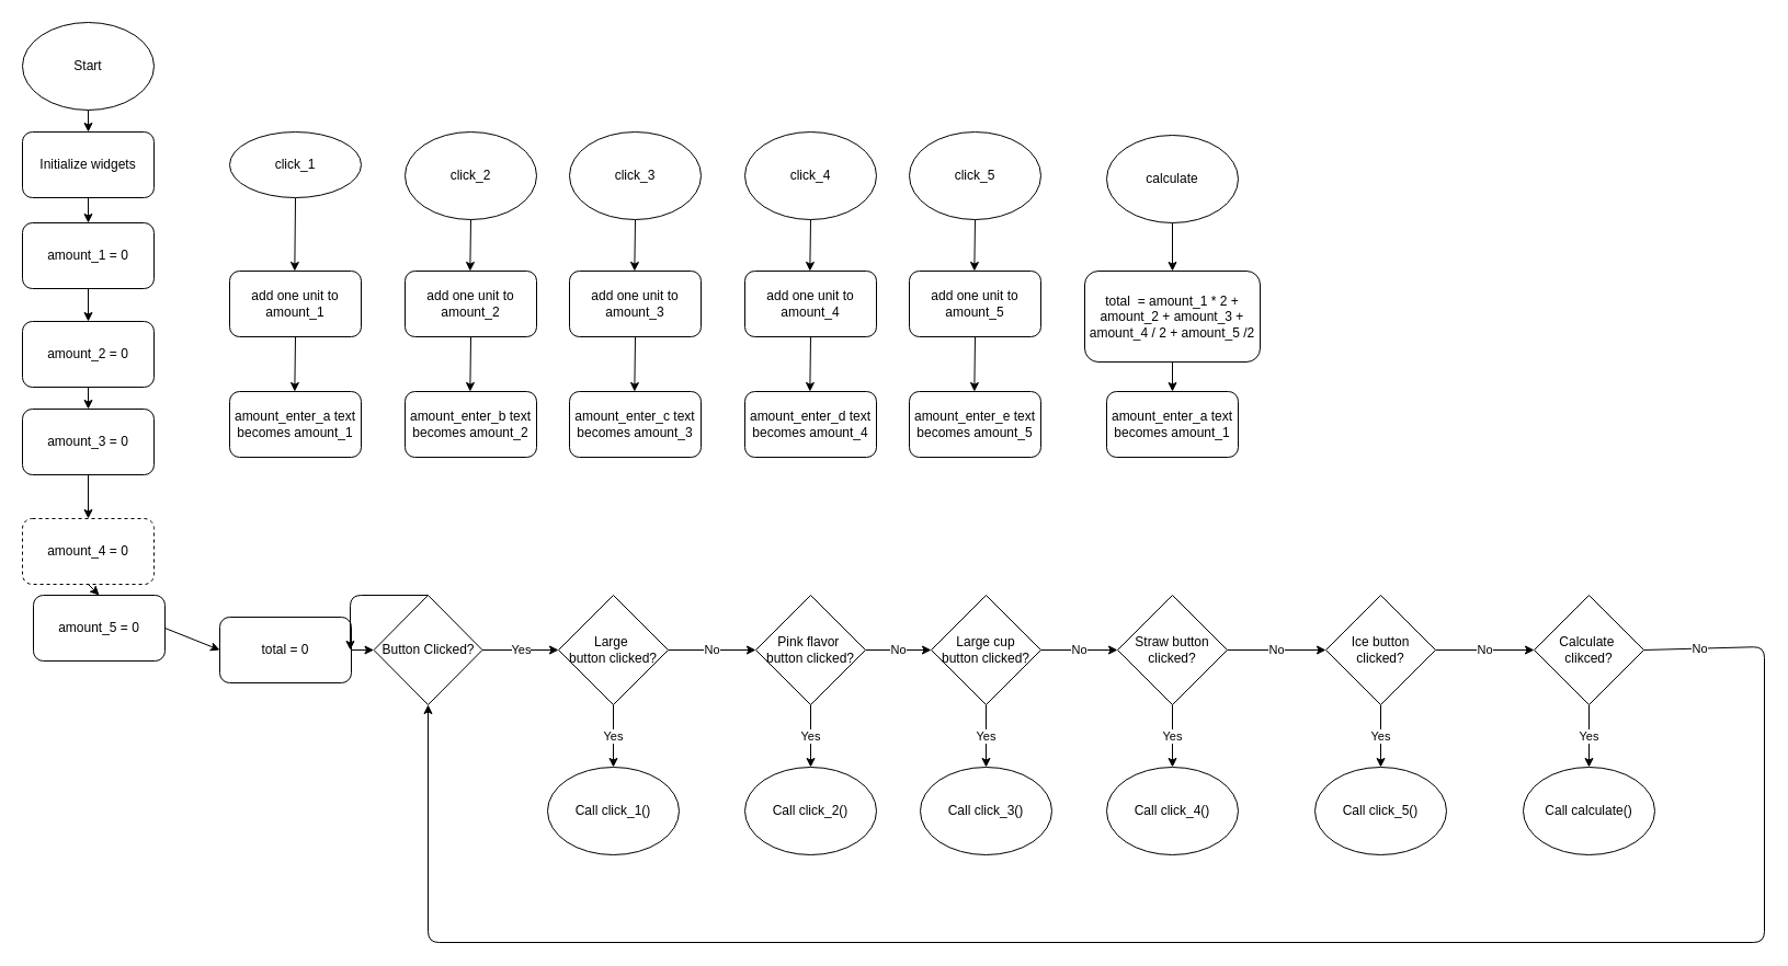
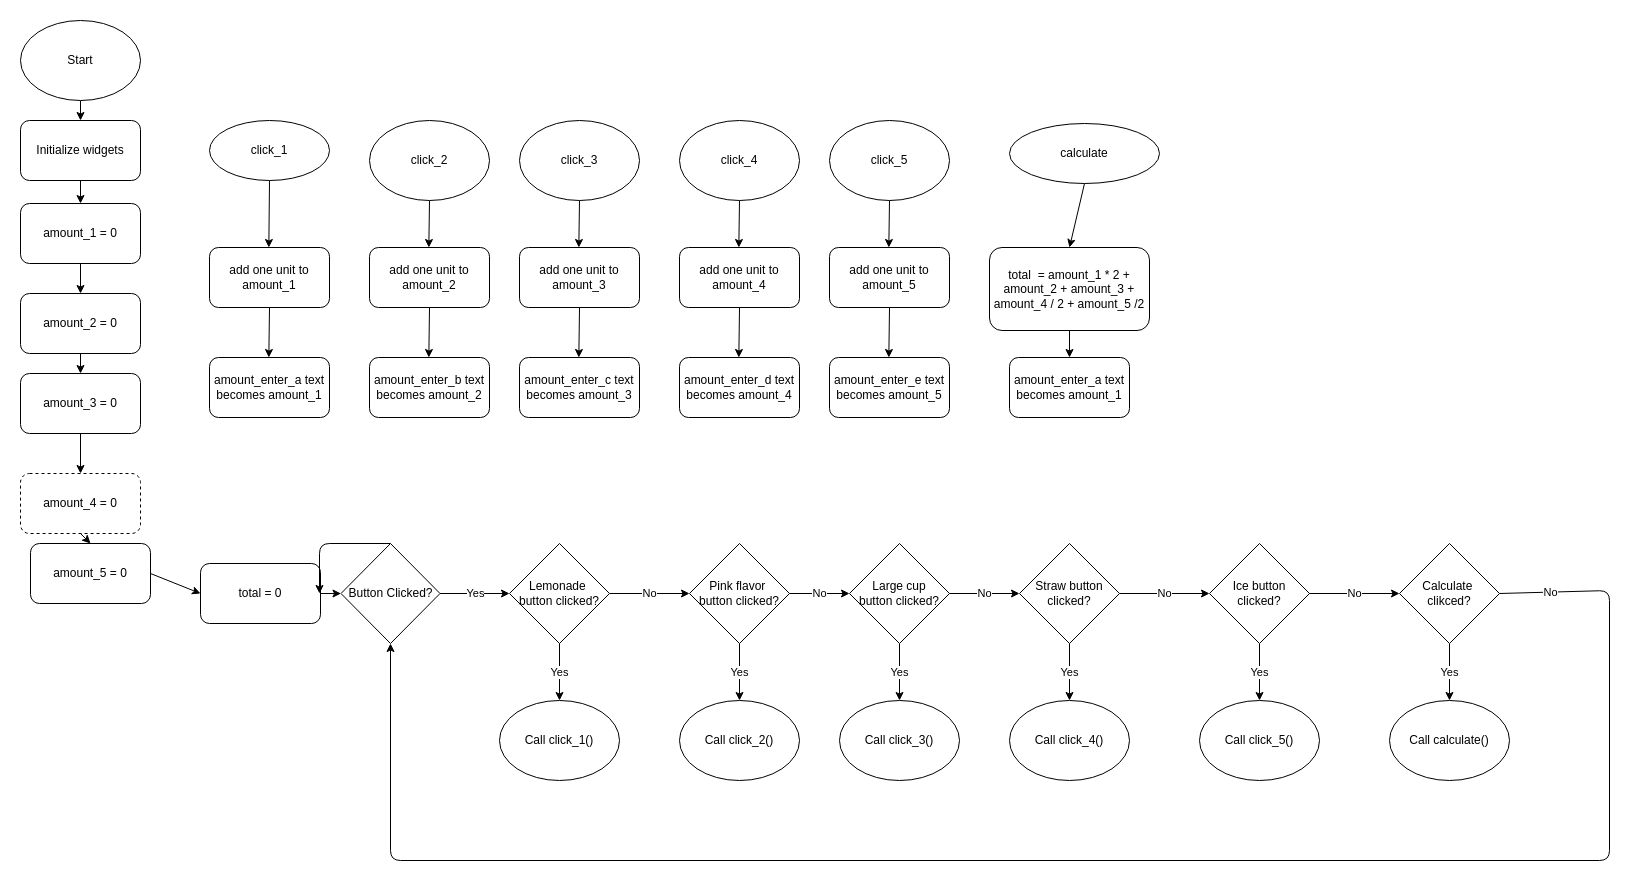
  <mxCell id="0" />
  <mxCell id="1" parent="0" />
  <mxCell id="2" style="edgeStyle=none;html=1;exitX=0.5;exitY=1;exitDx=0;exitDy=0;entryX=0.5;entryY=0;entryDx=0;entryDy=0;" parent="1" source="3" target="5" edge="1"><mxGeometry relative="1" as="geometry" /></mxCell>
  <mxCell id="3" value="amount_1 = 0" style="rounded=1;whiteSpace=wrap;html=1;" parent="1" vertex="1"><mxGeometry x="20" y="203" width="120" height="60" as="geometry" /></mxCell>
  <mxCell id="4" style="edgeStyle=none;html=1;exitX=0.5;exitY=1;exitDx=0;exitDy=0;entryX=0.5;entryY=0;entryDx=0;entryDy=0;" parent="1" source="5" target="7" edge="1"><mxGeometry relative="1" as="geometry" /></mxCell>
  <mxCell id="5" value="&lt;span style=&quot;color: rgb(0, 0, 0);&quot;&gt;amount_2 = 0&lt;/span&gt;" style="rounded=1;whiteSpace=wrap;html=1;" parent="1" vertex="1"><mxGeometry x="20" y="293" width="120" height="60" as="geometry" /></mxCell>
  <mxCell id="6" style="edgeStyle=none;html=1;exitX=0.5;exitY=1;exitDx=0;exitDy=0;" parent="1" source="7" target="9" edge="1"><mxGeometry relative="1" as="geometry" /></mxCell>
  <mxCell id="7" value="&lt;span style=&quot;color: rgb(0, 0, 0);&quot;&gt;amount_3 = 0&lt;/span&gt;" style="rounded=1;whiteSpace=wrap;html=1;" parent="1" vertex="1"><mxGeometry x="20" y="373" width="120" height="60" as="geometry" /></mxCell>
  <mxCell id="8" style="edgeStyle=none;html=1;exitX=0.5;exitY=1;exitDx=0;exitDy=0;entryX=0.5;entryY=0;entryDx=0;entryDy=0;" parent="1" source="9" target="11" edge="1"><mxGeometry relative="1" as="geometry" /></mxCell>
  <mxCell id="9" value="&lt;span style=&quot;color: rgb(0, 0, 0);&quot;&gt;amount_4 = 0&lt;/span&gt;" style="rounded=1;whiteSpace=wrap;html=1;dashed=1;" parent="1" vertex="1"><mxGeometry x="20" y="473" width="120" height="60" as="geometry" /></mxCell>
  <mxCell id="10" style="edgeStyle=none;html=1;exitX=1;exitY=0.5;exitDx=0;exitDy=0;entryX=0;entryY=0.5;entryDx=0;entryDy=0;" parent="1" source="11" target="13" edge="1"><mxGeometry relative="1" as="geometry" /></mxCell>
  <mxCell id="11" value="&lt;span style=&quot;color: rgb(0, 0, 0);&quot;&gt;amount_5 = 0&lt;/span&gt;" style="rounded=1;whiteSpace=wrap;html=1;" parent="1" vertex="1"><mxGeometry x="30" y="543" width="120" height="60" as="geometry" /></mxCell>
  <mxCell id="12" style="edgeStyle=none;html=1;exitX=1;exitY=0.5;exitDx=0;exitDy=0;entryX=0;entryY=0.5;entryDx=0;entryDy=0;" parent="1" source="13" target="14" edge="1"><mxGeometry relative="1" as="geometry"><mxPoint x="240" y="533" as="targetPoint" /></mxGeometry></mxCell>
  <mxCell id="13" value="total = 0" style="rounded=1;whiteSpace=wrap;html=1;" parent="1" vertex="1"><mxGeometry x="200" y="563" width="120" height="60" as="geometry" /></mxCell>
  <mxCell id="14" value="Button Clicked?" style="rhombus;whiteSpace=wrap;html=1;" parent="1" vertex="1"><mxGeometry x="340.5" y="543" width="99" height="100" as="geometry" /></mxCell>
  <mxCell id="15" style="edgeStyle=none;html=1;exitX=0.5;exitY=1;exitDx=0;exitDy=0;entryX=0.5;entryY=0;entryDx=0;entryDy=0;" edge="1" parent="1" source="16" target="75"><mxGeometry relative="1" as="geometry" /></mxCell>
  <mxCell id="16" value="Start" style="ellipse;whiteSpace=wrap;html=1;" parent="1" vertex="1"><mxGeometry x="20" y="20" width="120" height="80" as="geometry" /></mxCell>
  <mxCell id="17" value="Yes" style="edgeStyle=none;html=1;exitX=1;exitY=0.5;exitDx=0;exitDy=0;entryX=0;entryY=0.5;entryDx=0;entryDy=0;" parent="1" source="14" target="22" edge="1"><mxGeometry relative="1" as="geometry"><mxPoint x="430" y="593" as="sourcePoint" /><mxPoint x="510" y="593" as="targetPoint" /></mxGeometry></mxCell>
  <mxCell id="18" value="Yes" style="edgeStyle=none;html=1;exitX=0.5;exitY=1;exitDx=0;exitDy=0;" parent="1" source="20" edge="1"><mxGeometry relative="1" as="geometry"><mxPoint x="1069" y="700" as="targetPoint" /></mxGeometry></mxCell>
  <mxCell id="19" value="No" style="edgeStyle=none;html=1;exitX=1;exitY=0.5;exitDx=0;exitDy=0;" parent="1" source="20" edge="1"><mxGeometry relative="1" as="geometry"><mxPoint x="1209" y="593" as="targetPoint" /></mxGeometry></mxCell>
  <mxCell id="20" value="Straw button&lt;div&gt;clicked?&lt;/div&gt;" style="rhombus;whiteSpace=wrap;html=1;" parent="1" vertex="1"><mxGeometry x="1019" y="543" width="100" height="100" as="geometry" /></mxCell>
  <mxCell id="21" value="No" style="edgeStyle=none;html=1;exitX=1;exitY=0.5;exitDx=0;exitDy=0;" parent="1" source="22" edge="1"><mxGeometry relative="1" as="geometry"><mxPoint x="689" y="593" as="targetPoint" /></mxGeometry></mxCell>
- <mxCell id="22" value="Large&amp;nbsp;&lt;div&gt;button clicked?&lt;/div&gt;" style="rhombus;whiteSpace=wrap;html=1;" parent="1" vertex="1"><mxGeometry x="509" y="543" width="100" height="100" as="geometry" /></mxCell>
+ <mxCell id="22" value="Lemonade&amp;nbsp;&lt;div&gt;button clicked?&lt;/div&gt;" style="rhombus;whiteSpace=wrap;html=1;" parent="1" vertex="1"><mxGeometry x="509" y="543" width="100" height="100" as="geometry" /></mxCell>
  <mxCell id="23" value="No" style="edgeStyle=none;html=1;exitX=1;exitY=0.5;exitDx=0;exitDy=0;" parent="1" source="24" edge="1"><mxGeometry relative="1" as="geometry"><mxPoint x="849" y="593" as="targetPoint" /></mxGeometry></mxCell>
  <mxCell id="24" value="Pink flavor&amp;nbsp;&lt;div&gt;button clicked?&lt;/div&gt;" style="rhombus;whiteSpace=wrap;html=1;" parent="1" vertex="1"><mxGeometry x="689" y="543" width="100" height="100" as="geometry" /></mxCell>
  <mxCell id="25" value="Yes" style="edgeStyle=none;html=1;exitX=0.5;exitY=1;exitDx=0;exitDy=0;" parent="1" source="24" edge="1"><mxGeometry relative="1" as="geometry"><mxPoint x="739" y="700" as="targetPoint" /><mxPoint x="569" y="653" as="sourcePoint" /></mxGeometry></mxCell>
  <mxCell id="26" value="Yes" style="edgeStyle=none;html=1;exitX=0.5;exitY=1;exitDx=0;exitDy=0;" parent="1" source="28" edge="1"><mxGeometry relative="1" as="geometry"><mxPoint x="899" y="700" as="targetPoint" /></mxGeometry></mxCell>
  <mxCell id="27" value="No" style="edgeStyle=none;html=1;exitX=1;exitY=0.5;exitDx=0;exitDy=0;" parent="1" source="28" edge="1"><mxGeometry relative="1" as="geometry"><mxPoint x="1019" y="593" as="targetPoint" /></mxGeometry></mxCell>
  <mxCell id="28" value="Large cup&lt;div&gt;button clicked?&lt;/div&gt;" style="rhombus;whiteSpace=wrap;html=1;" parent="1" vertex="1"><mxGeometry x="849" y="543" width="100" height="100" as="geometry" /></mxCell>
  <mxCell id="29" value="Yes" style="edgeStyle=none;html=1;exitX=0.5;exitY=1;exitDx=0;exitDy=0;" parent="1" source="32" edge="1"><mxGeometry relative="1" as="geometry"><mxPoint x="1259" y="700" as="targetPoint" /></mxGeometry></mxCell>
  <mxCell id="30" style="edgeStyle=none;html=1;entryX=0.5;entryY=1;entryDx=0;entryDy=0;exitX=1;exitY=0.5;exitDx=0;exitDy=0;" parent="1" source="38" target="14" edge="1"><mxGeometry relative="1" as="geometry"><mxPoint x="1399" y="593" as="targetPoint" /><Array as="points"><mxPoint x="1609" y="590" /><mxPoint x="1609" y="860" /><mxPoint x="390" y="860" /></Array><mxPoint x="1589" y="790" as="sourcePoint" /></mxGeometry></mxCell>
  <mxCell id="31" value="No" style="edgeLabel;html=1;align=center;verticalAlign=middle;resizable=0;points=[];" parent="30" vertex="1" connectable="0"><mxGeometry x="-0.944" relative="1" as="geometry"><mxPoint as="offset" /></mxGeometry></mxCell>
  <mxCell id="32" value="Ice button clicked?" style="rhombus;whiteSpace=wrap;html=1;" parent="1" vertex="1"><mxGeometry x="1209" y="543" width="100" height="100" as="geometry" /></mxCell>
  <mxCell id="33" value="Yes" style="edgeStyle=none;html=1;exitX=0.5;exitY=1;exitDx=0;exitDy=0;" parent="1" source="22" edge="1"><mxGeometry relative="1" as="geometry"><mxPoint x="559" y="700" as="targetPoint" /><mxPoint x="559" y="643" as="sourcePoint" /></mxGeometry></mxCell>
  <mxCell id="34" style="edgeStyle=none;html=1;exitX=0.5;exitY=0;exitDx=0;exitDy=0;" parent="1" source="14" edge="1"><mxGeometry relative="1" as="geometry"><mxPoint x="319" y="593" as="targetPoint" /><Array as="points"><mxPoint x="319" y="543" /></Array></mxGeometry></mxCell>
  <mxCell id="35" value="Call click_1()" style="ellipse;whiteSpace=wrap;html=1;" parent="1" vertex="1"><mxGeometry x="499" y="700" width="120" height="80" as="geometry" /></mxCell>
  <mxCell id="36" value="No" style="edgeStyle=none;html=1;exitX=1;exitY=0.5;exitDx=0;exitDy=0;" parent="1" edge="1"><mxGeometry relative="1" as="geometry"><mxPoint x="1399" y="593" as="targetPoint" /><mxPoint x="1309" y="593" as="sourcePoint" /></mxGeometry></mxCell>
  <mxCell id="37" value="Yes" style="edgeStyle=none;html=1;exitX=0.5;exitY=1;exitDx=0;exitDy=0;" parent="1" source="38" edge="1"><mxGeometry relative="1" as="geometry"><mxPoint x="1449" y="700" as="targetPoint" /></mxGeometry></mxCell>
  <mxCell id="38" value="Calculate&amp;nbsp;&lt;div&gt;clikced?&lt;/div&gt;" style="rhombus;whiteSpace=wrap;html=1;" parent="1" vertex="1"><mxGeometry x="1399" y="543" width="100" height="100" as="geometry" /></mxCell>
  <mxCell id="39" value="Call click_2()" style="ellipse;whiteSpace=wrap;html=1;" parent="1" vertex="1"><mxGeometry x="679" y="700" width="120" height="80" as="geometry" /></mxCell>
  <mxCell id="40" value="Call click_3()" style="ellipse;whiteSpace=wrap;html=1;" parent="1" vertex="1"><mxGeometry x="839" y="700" width="120" height="80" as="geometry" /></mxCell>
  <mxCell id="41" value="Call click_4()" style="ellipse;whiteSpace=wrap;html=1;" parent="1" vertex="1"><mxGeometry x="1009" y="700" width="120" height="80" as="geometry" /></mxCell>
  <mxCell id="42" value="Call click_5()" style="ellipse;whiteSpace=wrap;html=1;" parent="1" vertex="1"><mxGeometry x="1199" y="700" width="120" height="80" as="geometry" /></mxCell>
  <mxCell id="43" value="Call calculate()" style="ellipse;whiteSpace=wrap;html=1;" parent="1" vertex="1"><mxGeometry x="1389" y="700" width="120" height="80" as="geometry" /></mxCell>
  <mxCell id="44" style="edgeStyle=none;html=1;exitX=0.5;exitY=1;exitDx=0;exitDy=0;" parent="1" source="45" edge="1"><mxGeometry relative="1" as="geometry"><mxPoint x="268.333" y="247" as="targetPoint" /></mxGeometry></mxCell>
  <mxCell id="45" value="click_1" style="ellipse;whiteSpace=wrap;html=1;" parent="1" vertex="1"><mxGeometry x="209" y="120" width="120" height="60" as="geometry" /></mxCell>
  <mxCell id="46" style="edgeStyle=none;html=1;exitX=0.5;exitY=1;exitDx=0;exitDy=0;" parent="1" source="47" edge="1"><mxGeometry relative="1" as="geometry"><mxPoint x="268.333" y="357" as="targetPoint" /></mxGeometry></mxCell>
  <mxCell id="47" value="add one unit to amount_1" style="rounded=1;whiteSpace=wrap;html=1;" parent="1" vertex="1"><mxGeometry x="209" y="247" width="120" height="60" as="geometry" /></mxCell>
  <mxCell id="48" value="amount_enter_a text becomes amount_1" style="rounded=1;whiteSpace=wrap;html=1;" parent="1" vertex="1"><mxGeometry x="209" y="357" width="120" height="60" as="geometry" /></mxCell>
  <mxCell id="49" style="edgeStyle=none;html=1;exitX=0.5;exitY=1;exitDx=0;exitDy=0;" parent="1" source="50" edge="1"><mxGeometry relative="1" as="geometry"><mxPoint x="428.333" y="247" as="targetPoint" /></mxGeometry></mxCell>
  <mxCell id="50" value="click_2" style="ellipse;whiteSpace=wrap;html=1;" parent="1" vertex="1"><mxGeometry x="369" y="120" width="120" height="80" as="geometry" /></mxCell>
  <mxCell id="51" style="edgeStyle=none;html=1;exitX=0.5;exitY=1;exitDx=0;exitDy=0;" parent="1" source="52" edge="1"><mxGeometry relative="1" as="geometry"><mxPoint x="428.333" y="357" as="targetPoint" /></mxGeometry></mxCell>
  <mxCell id="52" value="add one unit to amount_2" style="rounded=1;whiteSpace=wrap;html=1;" parent="1" vertex="1"><mxGeometry x="369" y="247" width="120" height="60" as="geometry" /></mxCell>
  <mxCell id="53" value="amount_enter_b text becomes amount_2" style="rounded=1;whiteSpace=wrap;html=1;" parent="1" vertex="1"><mxGeometry x="369" y="357" width="120" height="60" as="geometry" /></mxCell>
  <mxCell id="54" style="edgeStyle=none;html=1;exitX=0.5;exitY=1;exitDx=0;exitDy=0;" parent="1" source="55" edge="1"><mxGeometry relative="1" as="geometry"><mxPoint x="578.333" y="247" as="targetPoint" /></mxGeometry></mxCell>
  <mxCell id="55" value="click_3" style="ellipse;whiteSpace=wrap;html=1;" parent="1" vertex="1"><mxGeometry x="519" y="120" width="120" height="80" as="geometry" /></mxCell>
  <mxCell id="56" style="edgeStyle=none;html=1;exitX=0.5;exitY=1;exitDx=0;exitDy=0;" parent="1" source="57" edge="1"><mxGeometry relative="1" as="geometry"><mxPoint x="578.333" y="357" as="targetPoint" /></mxGeometry></mxCell>
  <mxCell id="57" value="add one unit to amount_3" style="rounded=1;whiteSpace=wrap;html=1;" parent="1" vertex="1"><mxGeometry x="519" y="247" width="120" height="60" as="geometry" /></mxCell>
  <mxCell id="58" value="amount_enter_c text becomes amount_3" style="rounded=1;whiteSpace=wrap;html=1;" parent="1" vertex="1"><mxGeometry x="519" y="357" width="120" height="60" as="geometry" /></mxCell>
  <mxCell id="59" style="edgeStyle=none;html=1;exitX=0.5;exitY=1;exitDx=0;exitDy=0;" parent="1" source="60" edge="1"><mxGeometry relative="1" as="geometry"><mxPoint x="738.333" y="247" as="targetPoint" /></mxGeometry></mxCell>
  <mxCell id="60" value="click_4" style="ellipse;whiteSpace=wrap;html=1;" parent="1" vertex="1"><mxGeometry x="679" y="120" width="120" height="80" as="geometry" /></mxCell>
  <mxCell id="61" style="edgeStyle=none;html=1;exitX=0.5;exitY=1;exitDx=0;exitDy=0;" parent="1" source="62" edge="1"><mxGeometry relative="1" as="geometry"><mxPoint x="738.333" y="357" as="targetPoint" /></mxGeometry></mxCell>
  <mxCell id="62" value="add one unit to amount_4" style="rounded=1;whiteSpace=wrap;html=1;" parent="1" vertex="1"><mxGeometry x="679" y="247" width="120" height="60" as="geometry" /></mxCell>
  <mxCell id="63" value="amount_enter_d text becomes amount_4" style="rounded=1;whiteSpace=wrap;html=1;" parent="1" vertex="1"><mxGeometry x="679" y="357" width="120" height="60" as="geometry" /></mxCell>
  <mxCell id="64" style="edgeStyle=none;html=1;exitX=0.5;exitY=1;exitDx=0;exitDy=0;" parent="1" source="65" edge="1"><mxGeometry relative="1" as="geometry"><mxPoint x="888.333" y="247" as="targetPoint" /></mxGeometry></mxCell>
  <mxCell id="65" value="click_5" style="ellipse;whiteSpace=wrap;html=1;" parent="1" vertex="1"><mxGeometry x="829" y="120" width="120" height="80" as="geometry" /></mxCell>
  <mxCell id="66" style="edgeStyle=none;html=1;exitX=0.5;exitY=1;exitDx=0;exitDy=0;" parent="1" source="67" edge="1"><mxGeometry relative="1" as="geometry"><mxPoint x="888.333" y="357" as="targetPoint" /></mxGeometry></mxCell>
  <mxCell id="67" value="add one unit to amount_5" style="rounded=1;whiteSpace=wrap;html=1;" parent="1" vertex="1"><mxGeometry x="829" y="247" width="120" height="60" as="geometry" /></mxCell>
  <mxCell id="68" value="amount_enter_e text becomes amount_5" style="rounded=1;whiteSpace=wrap;html=1;" parent="1" vertex="1"><mxGeometry x="829" y="357" width="120" height="60" as="geometry" /></mxCell>
  <mxCell id="69" style="edgeStyle=none;html=1;exitX=0.5;exitY=1;exitDx=0;exitDy=0;entryX=0.5;entryY=0;entryDx=0;entryDy=0;" parent="1" source="70" target="72" edge="1"><mxGeometry relative="1" as="geometry"><mxPoint x="1048.333" y="247" as="targetPoint" /></mxGeometry></mxCell>
- <mxCell id="70" value="calculate" style="ellipse;whiteSpace=wrap;html=1;" parent="1" vertex="1"><mxGeometry x="1009" y="123" width="120" height="80" as="geometry" /></mxCell>
+ <mxCell id="70" value="calculate" style="ellipse;whiteSpace=wrap;html=1;" parent="1" vertex="1"><mxGeometry x="1009" y="123" width="150" height="60" as="geometry" /></mxCell>
  <mxCell id="71" style="edgeStyle=none;html=1;exitX=0.5;exitY=1;exitDx=0;exitDy=0;entryX=0.5;entryY=0;entryDx=0;entryDy=0;" parent="1" source="72" target="73" edge="1"><mxGeometry relative="1" as="geometry"><mxPoint x="1048.333" y="357" as="targetPoint" /></mxGeometry></mxCell>
  <mxCell id="72" value="total&amp;nbsp; = amount_1 * 2 + amount_2 + amount_3 + amount_4 / 2 + amount_5 /2" style="rounded=1;whiteSpace=wrap;html=1;" parent="1" vertex="1"><mxGeometry x="989" y="247" width="160" height="83" as="geometry" /></mxCell>
  <mxCell id="73" value="amount_enter_a text becomes amount_1" style="rounded=1;whiteSpace=wrap;html=1;" parent="1" vertex="1"><mxGeometry x="1009" y="357" width="120" height="60" as="geometry" /></mxCell>
  <mxCell id="74" style="edgeStyle=none;html=1;exitX=0.5;exitY=1;exitDx=0;exitDy=0;entryX=0.5;entryY=0;entryDx=0;entryDy=0;" edge="1" parent="1" source="75" target="3"><mxGeometry relative="1" as="geometry"><mxPoint x="90" y="303" as="targetPoint" /></mxGeometry></mxCell>
  <mxCell id="75" value="Initialize widgets" style="rounded=1;whiteSpace=wrap;html=1;" vertex="1" parent="1"><mxGeometry x="20" y="120" width="120" height="60" as="geometry" /></mxCell>
